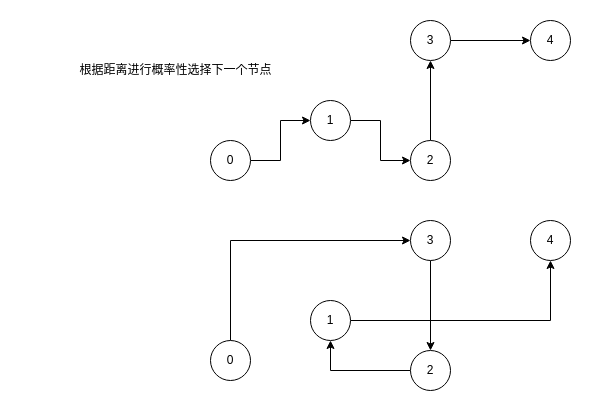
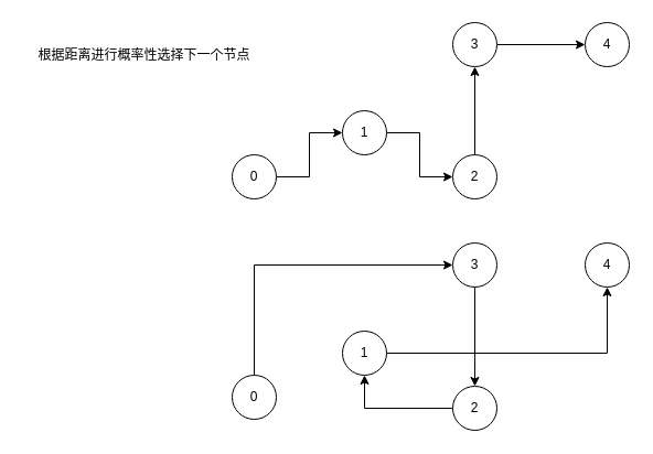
  <mxCell id="0" />
  <mxCell id="1" parent="0" />
  <mxCell id="2" style="edgeStyle=orthogonalEdgeStyle;rounded=0;orthogonalLoop=1;jettySize=auto;html=1;exitX=1;exitY=0.5;exitDx=0;exitDy=0;" edge="1" parent="1" source="3" target="10"><mxGeometry relative="1" as="geometry" /></mxCell>
  <mxCell id="3" value="0" style="ellipse;whiteSpace=wrap;html=1;aspect=fixed;" vertex="1" parent="1"><mxGeometry x="210" y="140" width="40" height="40" as="geometry" /></mxCell>
  <mxCell id="4" value="4" style="ellipse;whiteSpace=wrap;html=1;aspect=fixed;" vertex="1" parent="1"><mxGeometry x="530" y="20" width="40" height="40" as="geometry" /></mxCell>
  <mxCell id="5" style="edgeStyle=orthogonalEdgeStyle;rounded=0;orthogonalLoop=1;jettySize=auto;html=1;exitX=1;exitY=0.5;exitDx=0;exitDy=0;" edge="1" parent="1" source="6" target="4"><mxGeometry relative="1" as="geometry" /></mxCell>
  <mxCell id="6" value="3" style="ellipse;whiteSpace=wrap;html=1;aspect=fixed;" vertex="1" parent="1"><mxGeometry x="410" y="20" width="40" height="40" as="geometry" /></mxCell>
  <mxCell id="7" style="edgeStyle=orthogonalEdgeStyle;rounded=0;orthogonalLoop=1;jettySize=auto;html=1;exitX=0.5;exitY=0;exitDx=0;exitDy=0;entryX=0.5;entryY=1;entryDx=0;entryDy=0;" edge="1" parent="1" source="8" target="6"><mxGeometry relative="1" as="geometry" /></mxCell>
  <mxCell id="8" value="2" style="ellipse;whiteSpace=wrap;html=1;aspect=fixed;" vertex="1" parent="1"><mxGeometry x="410" y="140" width="40" height="40" as="geometry" /></mxCell>
  <mxCell id="9" style="edgeStyle=orthogonalEdgeStyle;rounded=0;orthogonalLoop=1;jettySize=auto;html=1;exitX=1;exitY=0.5;exitDx=0;exitDy=0;entryX=0;entryY=0.5;entryDx=0;entryDy=0;" edge="1" parent="1" source="10" target="8"><mxGeometry relative="1" as="geometry" /></mxCell>
  <mxCell id="10" value="1" style="ellipse;whiteSpace=wrap;html=1;aspect=fixed;" vertex="1" parent="1"><mxGeometry x="310" y="100" width="40" height="40" as="geometry" /></mxCell>
  <mxCell id="11" style="edgeStyle=orthogonalEdgeStyle;rounded=0;orthogonalLoop=1;jettySize=auto;html=1;entryX=0;entryY=0.5;entryDx=0;entryDy=0;" edge="1" parent="1" source="12" target="15"><mxGeometry relative="1" as="geometry"><Array as="points"><mxPoint x="230" y="240" /></Array></mxGeometry></mxCell>
  <mxCell id="12" value="0" style="ellipse;whiteSpace=wrap;html=1;aspect=fixed;" vertex="1" parent="1"><mxGeometry x="210" y="340" width="40" height="40" as="geometry" /></mxCell>
  <mxCell id="13" value="4" style="ellipse;whiteSpace=wrap;html=1;aspect=fixed;" vertex="1" parent="1"><mxGeometry x="530" y="220" width="40" height="40" as="geometry" /></mxCell>
  <mxCell id="14" value="" style="edgeStyle=orthogonalEdgeStyle;rounded=0;orthogonalLoop=1;jettySize=auto;html=1;" edge="1" parent="1" source="15" target="17"><mxGeometry relative="1" as="geometry" /></mxCell>
  <mxCell id="15" value="3" style="ellipse;whiteSpace=wrap;html=1;aspect=fixed;" vertex="1" parent="1"><mxGeometry x="410" y="220" width="40" height="40" as="geometry" /></mxCell>
  <mxCell id="16" value="" style="edgeStyle=orthogonalEdgeStyle;rounded=0;orthogonalLoop=1;jettySize=auto;html=1;" edge="1" parent="1" source="17" target="19"><mxGeometry relative="1" as="geometry" /></mxCell>
  <mxCell id="17" value="2" style="ellipse;whiteSpace=wrap;html=1;aspect=fixed;" vertex="1" parent="1"><mxGeometry x="410" y="350" width="40" height="40" as="geometry" /></mxCell>
  <mxCell id="18" style="edgeStyle=orthogonalEdgeStyle;rounded=0;orthogonalLoop=1;jettySize=auto;html=1;entryX=0.5;entryY=1;entryDx=0;entryDy=0;" edge="1" parent="1" source="19" target="13"><mxGeometry relative="1" as="geometry" /></mxCell>
  <mxCell id="19" value="1" style="ellipse;whiteSpace=wrap;html=1;aspect=fixed;" vertex="1" parent="1"><mxGeometry x="310" y="300" width="40" height="40" as="geometry" /></mxCell>
- <mxCell id="20" value="根据距离进行概率性选择下一个节点" style="text;html=1;align=center;verticalAlign=middle;resizable=0;points=[];autosize=1;strokeColor=none;fillColor=none;" vertex="1" parent="1"><mxGeometry x="65" y="55" width="220" height="30" as="geometry" /></mxCell>
+ <mxCell id="20" value="根据距离进行概率性选择下一个节点" style="text;html=1;align=center;verticalAlign=middle;resizable=0;points=[];autosize=1;strokeColor=none;fillColor=none;" vertex="1" parent="1"><mxGeometry x="20" y="35" width="220" height="30" as="geometry" /></mxCell>
